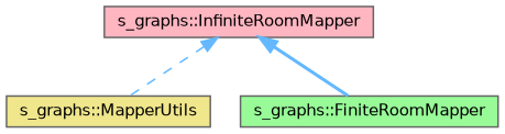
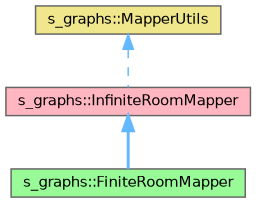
  digraph {
    node [color=gray40 fontname=Helvetica fontsize=10 shape=box style=filled]
    edge [color=steelblue1 dir=back fontname=Helvetica fontsize=10 labelfontname=Helvetica labelfontsize=10]
    n1 [fillcolor=khaki fontcolor=black height=0.2 label="s_graphs::MapperUtils" width=0.4]
    n2 [fillcolor=lightpink height=0.2 label="s_graphs::InfiniteRoomMapper" width=0.4]
    n3 [fillcolor=palegreen height=0.2 label="s_graphs::FiniteRoomMapper" width=0.4]
-   n2 -> n1 [style=dashed]
+   n1 -> n2 [style=dashed]
    n2 -> n3 [style=bold]
  }
